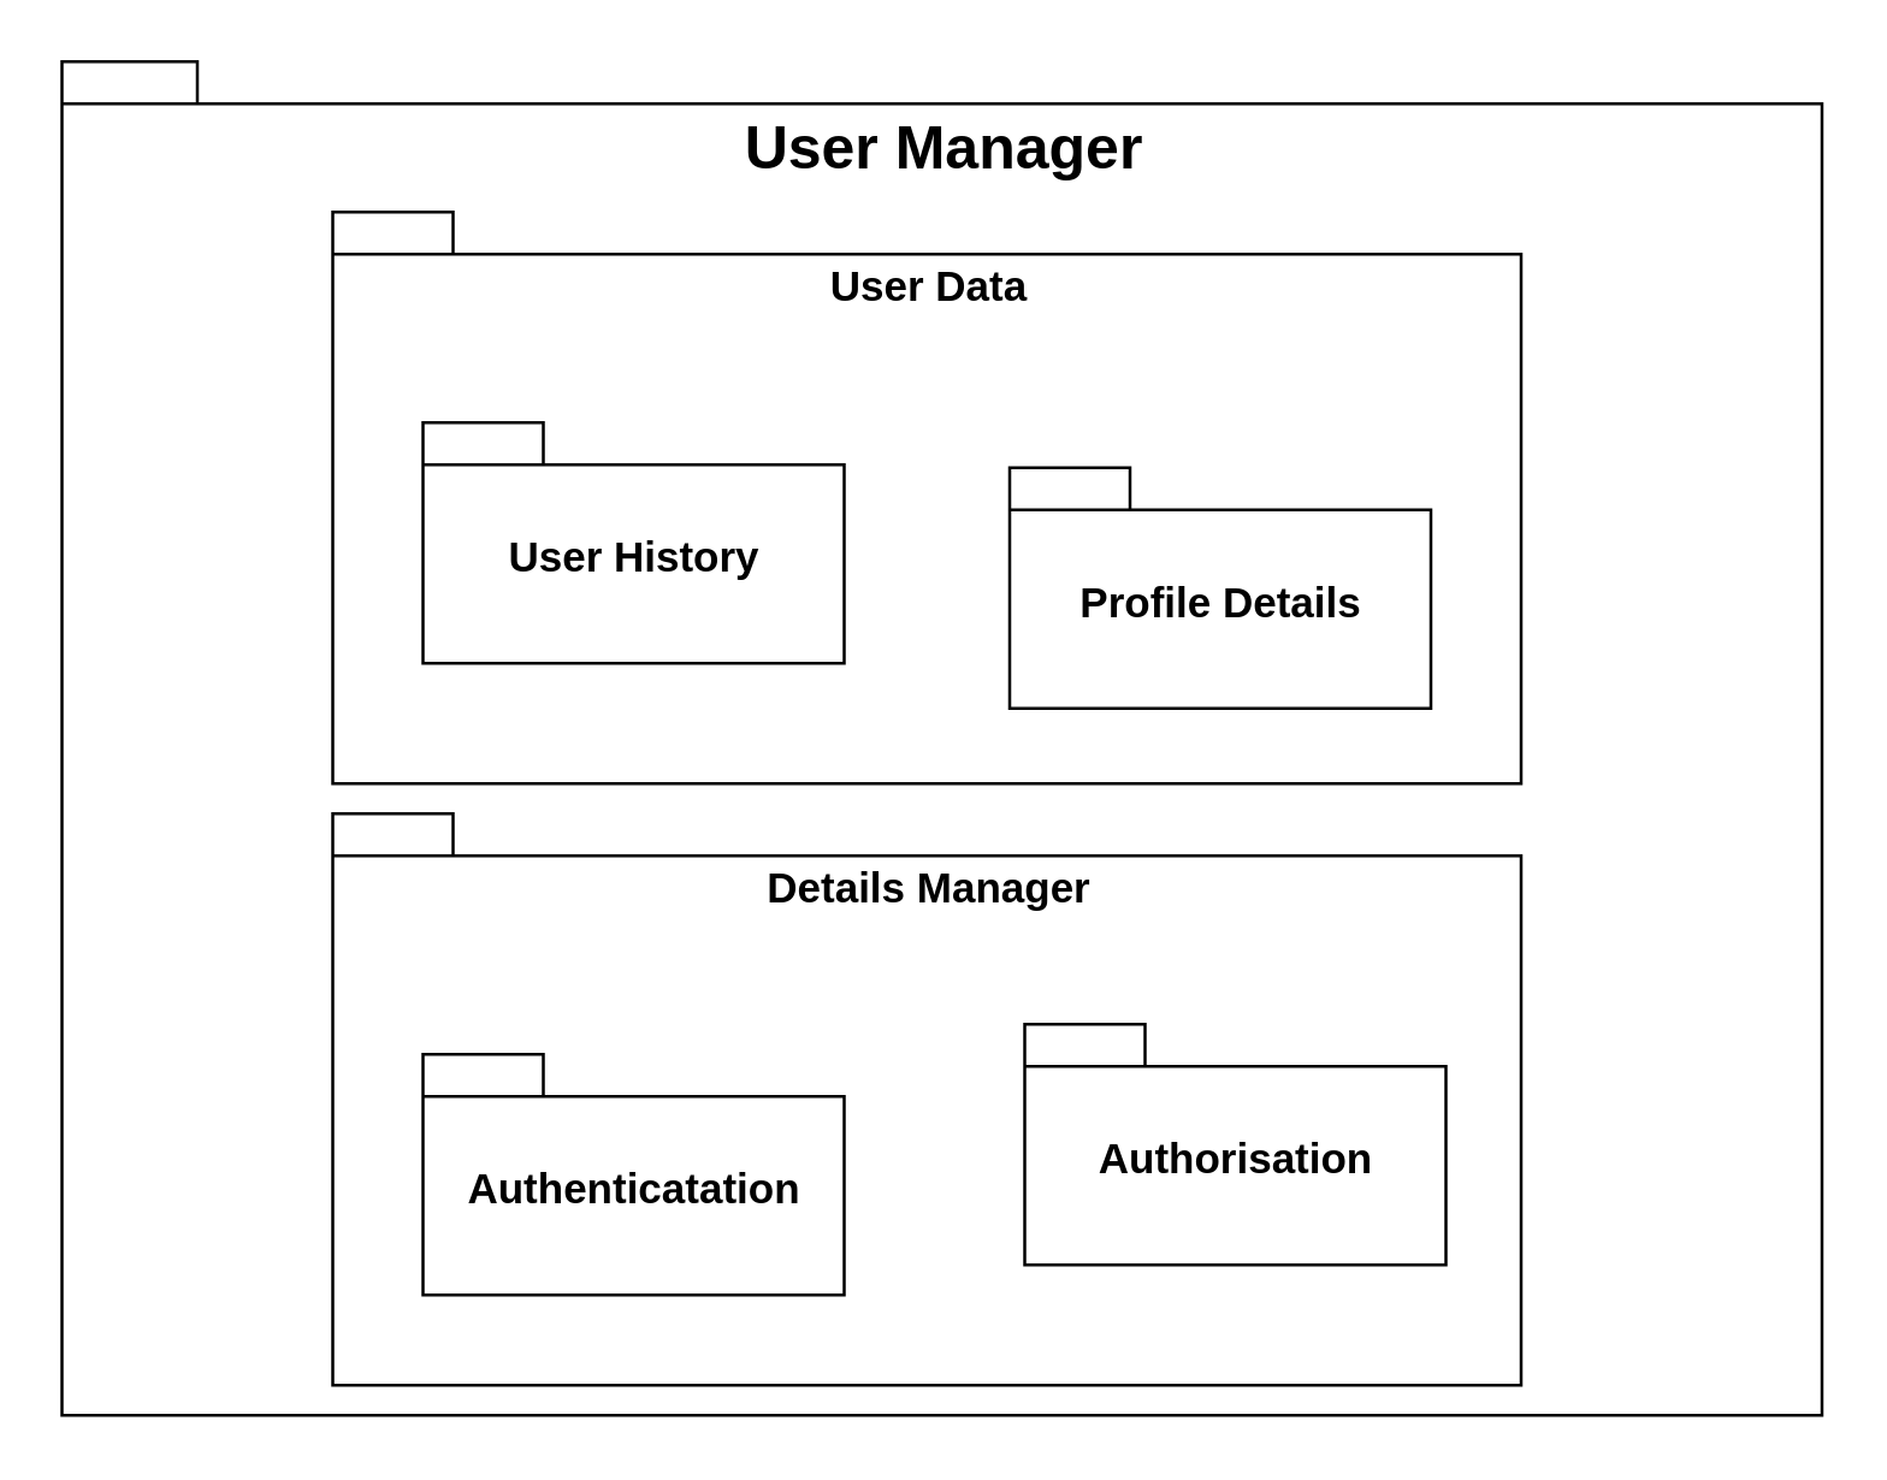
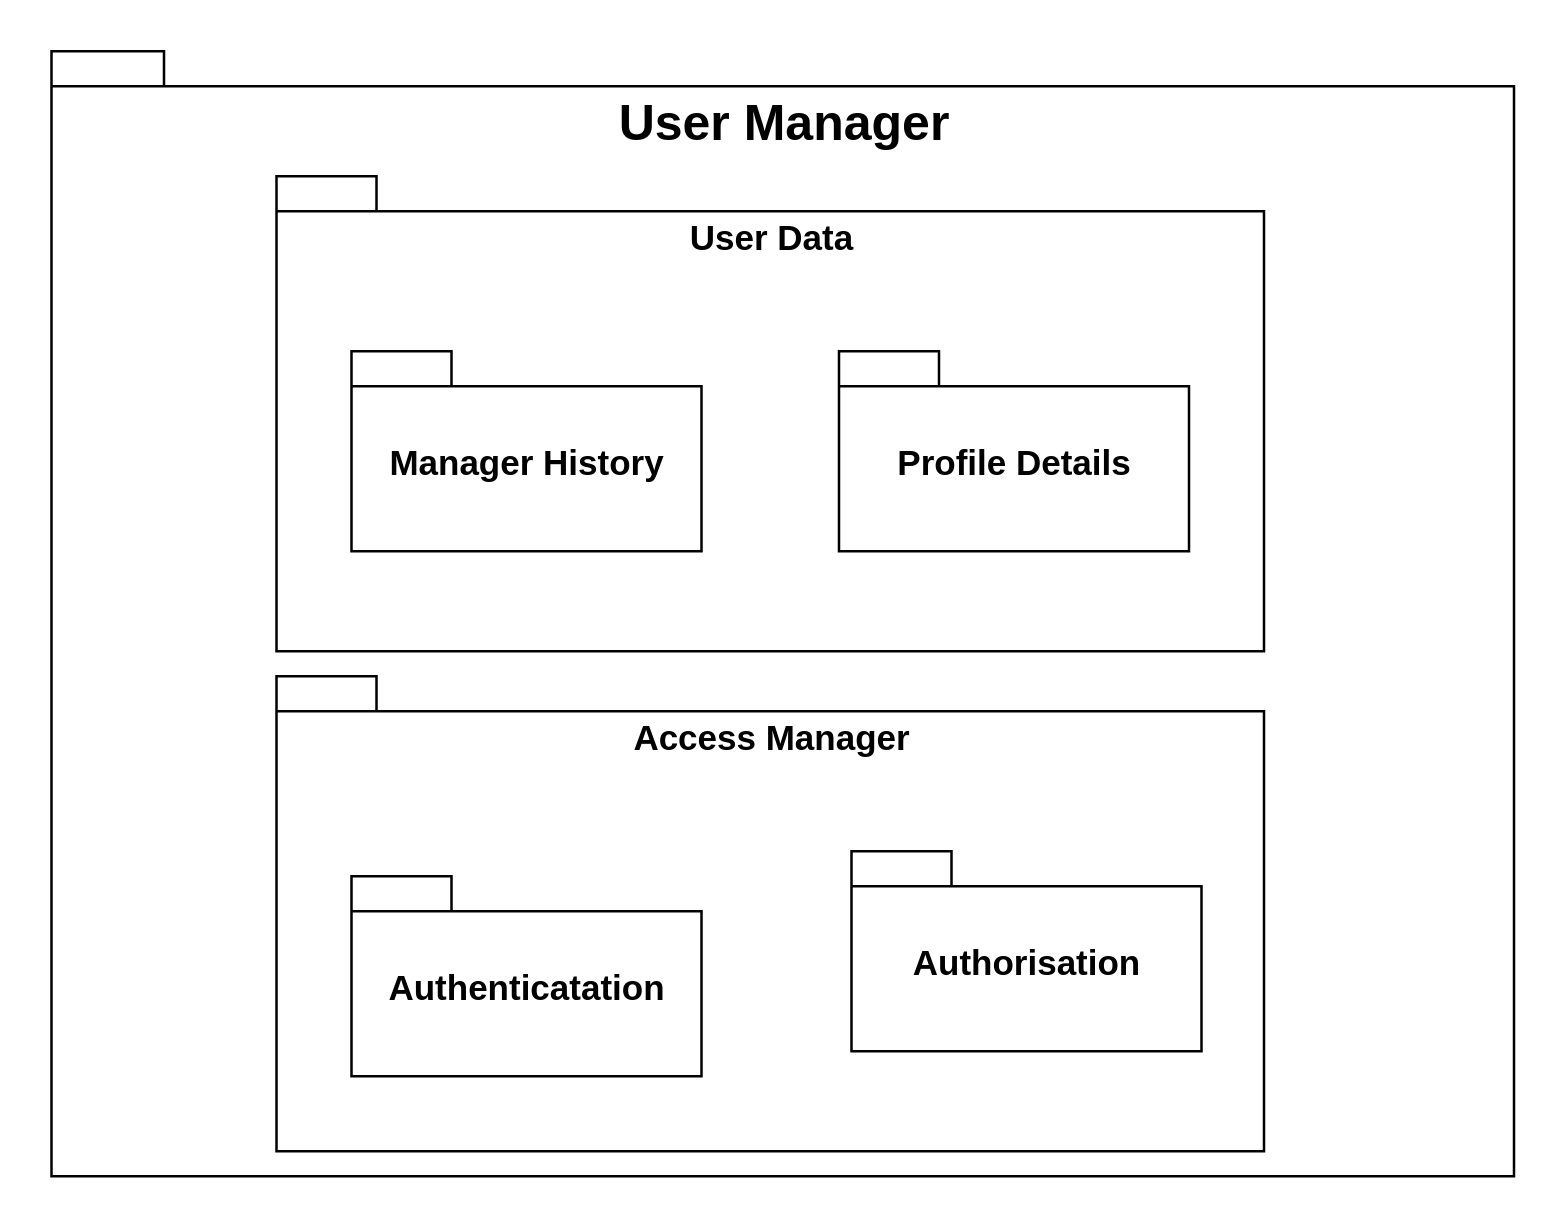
  <mxCell id="0" />
  <mxCell id="1" parent="0" />
  <mxCell id="2" value="User Manager&lt;br style=&quot;font-size: 20px;&quot;&gt;" style="shape=folder;fontStyle=1;spacingTop=10;tabWidth=40;tabHeight=14;tabPosition=left;html=1;verticalAlign=top;fontSize=20;" vertex="1" parent="1"><mxGeometry x="20" y="20" width="585" height="450" as="geometry" /></mxCell>
- <mxCell id="3" value="Details Manager" style="shape=folder;fontStyle=1;spacingTop=10;tabWidth=40;tabHeight=14;tabPosition=left;html=1;verticalAlign=top;fontSize=14;" vertex="1" parent="1"><mxGeometry x="110" y="270" width="395" height="190" as="geometry" /></mxCell>
+ <mxCell id="3" value="Access Manager" style="shape=folder;fontStyle=1;spacingTop=10;tabWidth=40;tabHeight=14;tabPosition=left;html=1;verticalAlign=top;fontSize=14;" vertex="1" parent="1"><mxGeometry x="110" y="270" width="395" height="190" as="geometry" /></mxCell>
  <mxCell id="4" value="Authenticatation" style="shape=folder;fontStyle=1;spacingTop=10;tabWidth=40;tabHeight=14;tabPosition=left;html=1;fontSize=14;" vertex="1" parent="1"><mxGeometry x="140" y="350" width="140" height="80" as="geometry" /></mxCell>
  <mxCell id="5" value="Authorisation" style="shape=folder;fontStyle=1;spacingTop=10;tabWidth=40;tabHeight=14;tabPosition=left;html=1;fontSize=14;" vertex="1" parent="1"><mxGeometry x="340" y="340" width="140" height="80" as="geometry" /></mxCell>
  <mxCell id="6" value="User Data" style="shape=folder;fontStyle=1;spacingTop=10;tabWidth=40;tabHeight=14;tabPosition=left;html=1;verticalAlign=top;fontSize=14;" vertex="1" parent="1"><mxGeometry x="110" y="70" width="395" height="190" as="geometry" /></mxCell>
- <mxCell id="7" value="User History" style="shape=folder;fontStyle=1;spacingTop=10;tabWidth=40;tabHeight=14;tabPosition=left;html=1;fontSize=14;" vertex="1" parent="1"><mxGeometry x="140" y="140" width="140" height="80" as="geometry" /></mxCell>
- <mxCell id="8" value="Profile Details" style="shape=folder;fontStyle=1;spacingTop=10;tabWidth=40;tabHeight=14;tabPosition=left;html=1;fontSize=14;" vertex="1" parent="1"><mxGeometry x="335" y="155" width="140" height="80" as="geometry" /></mxCell>
+ <mxCell id="7" value="Manager History" style="shape=folder;fontStyle=1;spacingTop=10;tabWidth=40;tabHeight=14;tabPosition=left;html=1;fontSize=14;" vertex="1" parent="1"><mxGeometry x="140" y="140" width="140" height="80" as="geometry" /></mxCell>
+ <mxCell id="8" value="Profile Details" style="shape=folder;fontStyle=1;spacingTop=10;tabWidth=40;tabHeight=14;tabPosition=left;html=1;fontSize=14;" vertex="1" parent="1"><mxGeometry x="335" y="140" width="140" height="80" as="geometry" /></mxCell>
